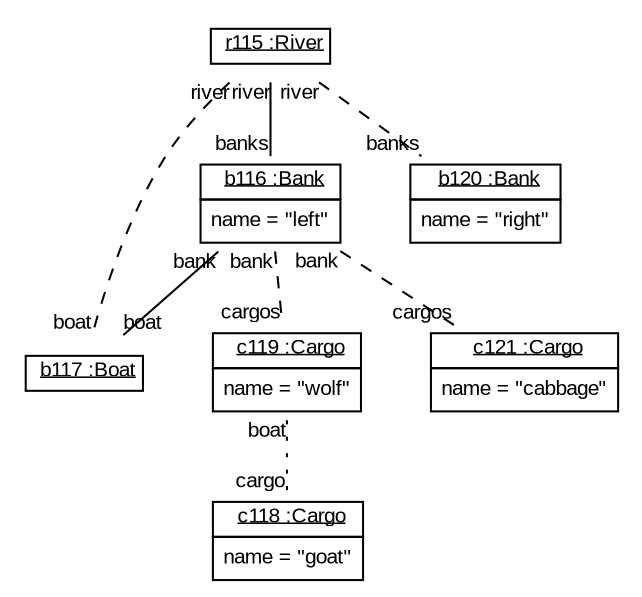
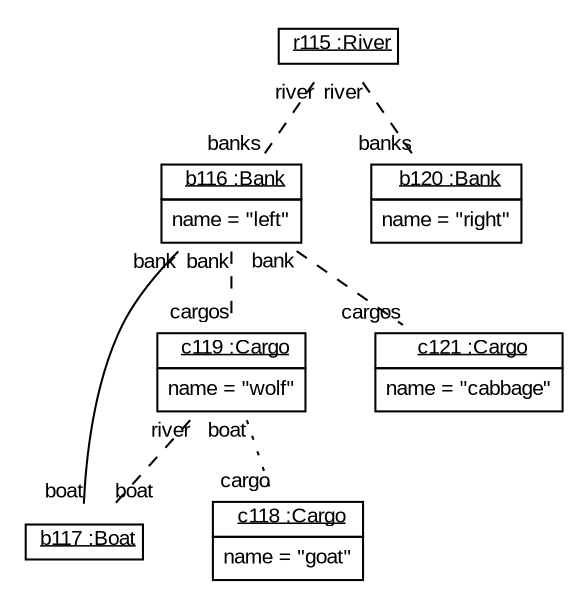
  graph {
    compound=true
    node [fontname=Arial fontsize=10 shape=none]
    edge [fontname=Arial fontsize=10 headlabel=banks style=dashed taillabel=river]
    n1 [label=<<table border='0' cellborder='1' cellspacing='0'> <tr> <td href="../../SDMLib/src/org/sdmlib/models/patterns/example/ferrmansproblem/River.java"> <u>r115 :River</u></td></tr></table>>]
    n2 [label=<<table border='0' cellborder='1' cellspacing='0'> <tr> <td href="../../SDMLib/src/org/sdmlib/models/patterns/example/ferrmansproblem/Bank.java"> <u>b116 :Bank</u></td></tr><tr><td><table border='0' cellborder='0' cellspacing='0'><tr><td align='left'>name = "left"</td></tr></table></td></tr></table>>]
    n3 [label=<<table border='0' cellborder='1' cellspacing='0'> <tr> <td href="../../SDMLib/src/org/sdmlib/models/patterns/example/ferrmansproblem/Boat.java"> <u>b117 :Boat</u></td></tr></table>>]
    n4 [label=<<table border='0' cellborder='1' cellspacing='0'> <tr> <td href="../../SDMLib/src/org/sdmlib/models/patterns/example/ferrmansproblem/Bank.java"> <u>b120 :Bank</u></td></tr><tr><td><table border='0' cellborder='0' cellspacing='0'><tr><td align='left'>name = "right"</td></tr></table></td></tr></table>>]
    n5 [label=<<table border='0' cellborder='1' cellspacing='0'> <tr> <td href="../../SDMLib/src/org/sdmlib/models/patterns/example/ferrmansproblem/Cargo.java"> <u>c119 :Cargo</u></td></tr><tr><td><table border='0' cellborder='0' cellspacing='0'><tr><td align='left'>name = "wolf"</td></tr></table></td></tr></table>>]
    n6 [label=<<table border='0' cellborder='1' cellspacing='0'> <tr> <td href="../../SDMLib/src/org/sdmlib/models/patterns/example/ferrmansproblem/Cargo.java"> <u>c121 :Cargo</u></td></tr><tr><td><table border='0' cellborder='0' cellspacing='0'><tr><td align='left'>name = "cabbage"</td></tr></table></td></tr></table>>]
    n7 [label=<<table border='0' cellborder='1' cellspacing='0'> <tr> <td href="../../SDMLib/src/org/sdmlib/models/patterns/example/ferrmansproblem/Cargo.java"> <u>c118 :Cargo</u></td></tr><tr><td><table border='0' cellborder='0' cellspacing='0'><tr><td align='left'>name = "goat"</td></tr></table></td></tr></table>>]
-   n1 -- n2 [style=solid]
-   n1 -- n3 [headlabel=boat]
+   n1 -- n2
+   n5 -- n3 [headlabel=boat]
    n1 -- n4
    n2 -- n3 [headlabel=boat style=solid taillabel=bank]
    n2 -- n5 [headlabel=cargos taillabel=bank]
    n2 -- n6 [headlabel=cargos taillabel=bank]
    n5 -- n7 [headlabel=cargo style=dotted taillabel=boat]
  }
